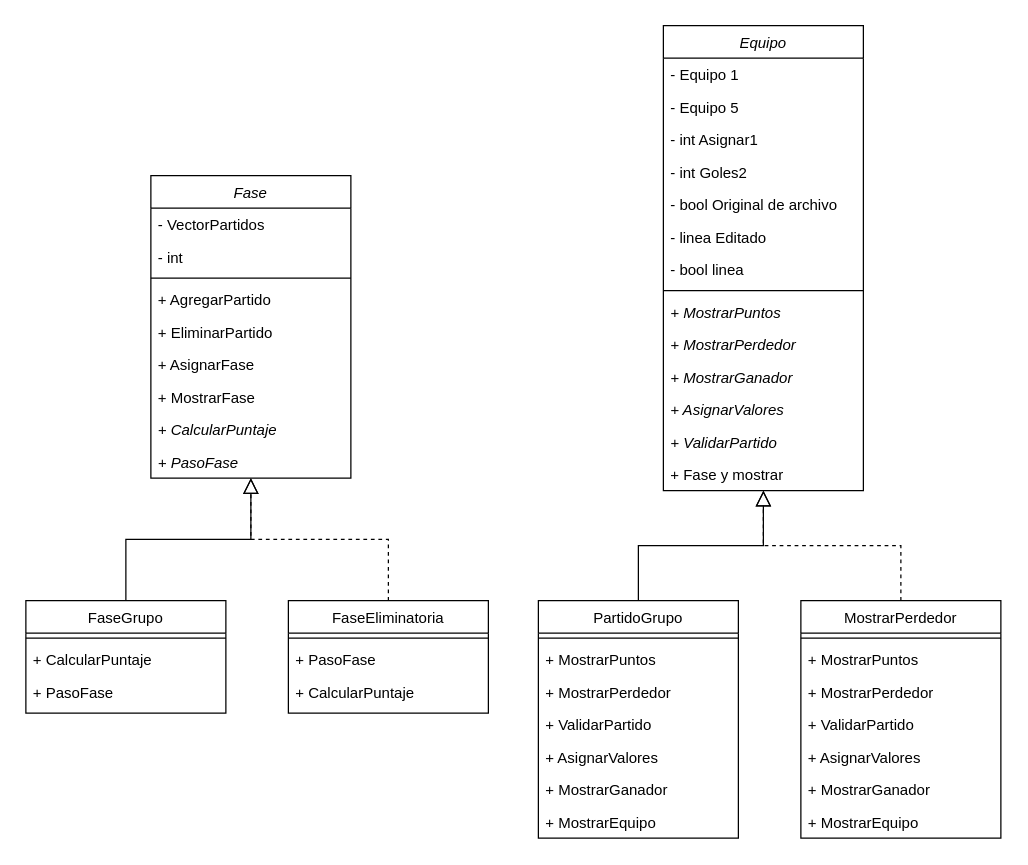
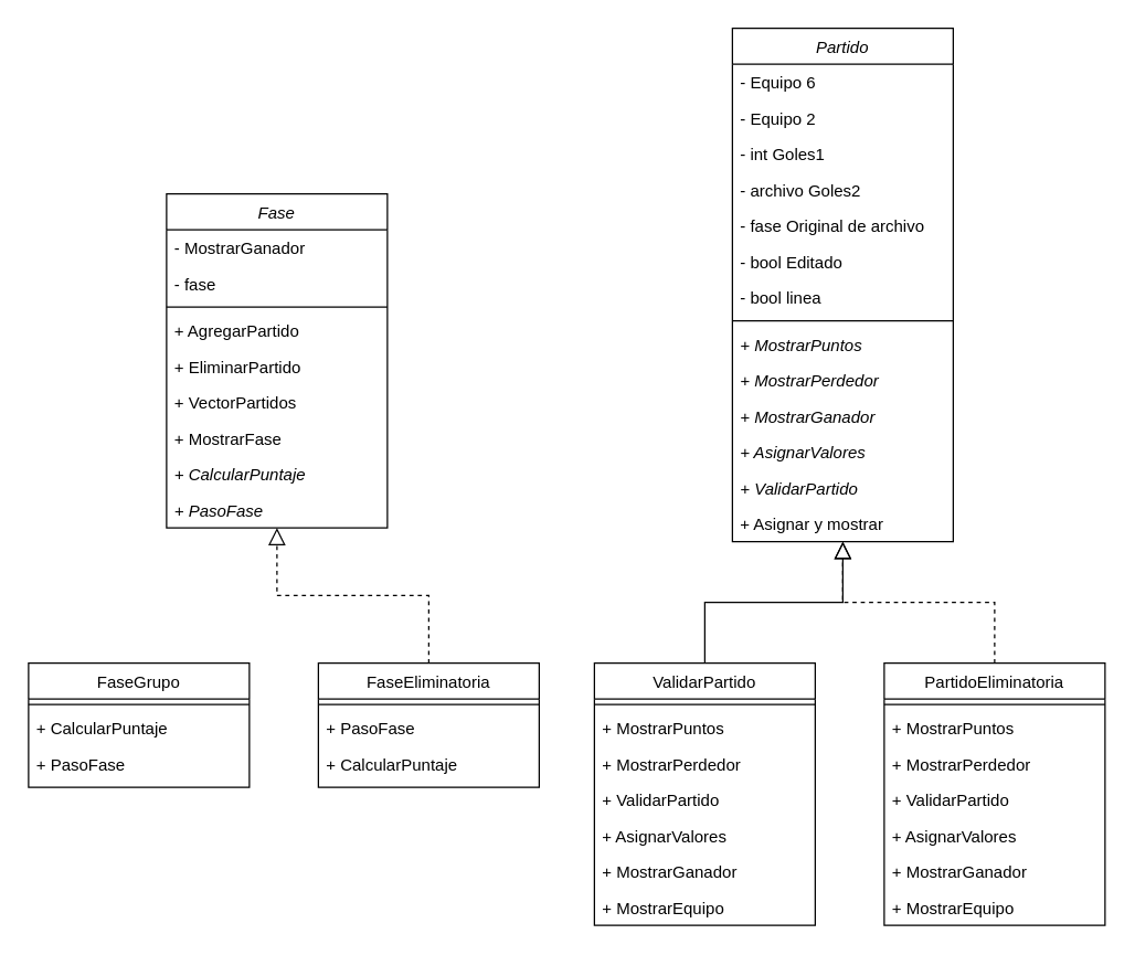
  <mxCell id="0" />
  <mxCell id="1" parent="0" />
  <mxCell id="2" value="Fase" style="swimlane;fontStyle=2;align=center;verticalAlign=top;childLayout=stackLayout;horizontal=1;startSize=26;horizontalStack=0;resizeParent=1;resizeLast=0;collapsible=1;marginBottom=0;rounded=0;shadow=0;strokeWidth=1;" parent="1" vertex="1"><mxGeometry x="120" y="140" width="160" height="242" as="geometry"><mxRectangle x="230" y="140" width="160" height="26" as="alternateBounds" /></mxGeometry></mxCell>
- <mxCell id="3" value="- VectorPartidos" style="text;align=left;verticalAlign=top;spacingLeft=4;spacingRight=4;overflow=hidden;rotatable=0;points=[[0,0.5],[1,0.5]];portConstraint=eastwest;" parent="2" vertex="1"><mxGeometry y="26" width="160" height="26" as="geometry" /></mxCell>
- <mxCell id="4" value="- int" style="text;align=left;verticalAlign=top;spacingLeft=4;spacingRight=4;overflow=hidden;rotatable=0;points=[[0,0.5],[1,0.5]];portConstraint=eastwest;rounded=0;shadow=0;html=0;" parent="2" vertex="1"><mxGeometry y="52" width="160" height="26" as="geometry" /></mxCell>
+ <mxCell id="3" value="- MostrarGanador" style="text;align=left;verticalAlign=top;spacingLeft=4;spacingRight=4;overflow=hidden;rotatable=0;points=[[0,0.5],[1,0.5]];portConstraint=eastwest;" parent="2" vertex="1"><mxGeometry y="26" width="160" height="26" as="geometry" /></mxCell>
+ <mxCell id="4" value="- fase" style="text;align=left;verticalAlign=top;spacingLeft=4;spacingRight=4;overflow=hidden;rotatable=0;points=[[0,0.5],[1,0.5]];portConstraint=eastwest;rounded=0;shadow=0;html=0;" parent="2" vertex="1"><mxGeometry y="52" width="160" height="26" as="geometry" /></mxCell>
  <mxCell id="5" value="" style="line;html=1;strokeWidth=1;align=left;verticalAlign=middle;spacingTop=-1;spacingLeft=3;spacingRight=3;rotatable=0;labelPosition=right;points=[];portConstraint=eastwest;" parent="2" vertex="1"><mxGeometry y="78" width="160" height="8" as="geometry" /></mxCell>
  <mxCell id="6" value="+ AgregarPartido" style="text;align=left;verticalAlign=top;spacingLeft=4;spacingRight=4;overflow=hidden;rotatable=0;points=[[0,0.5],[1,0.5]];portConstraint=eastwest;" parent="2" vertex="1"><mxGeometry y="86" width="160" height="26" as="geometry" /></mxCell>
  <mxCell id="7" value="+ EliminarPartido" style="text;align=left;verticalAlign=top;spacingLeft=4;spacingRight=4;overflow=hidden;rotatable=0;points=[[0,0.5],[1,0.5]];portConstraint=eastwest;" vertex="1" parent="2"><mxGeometry y="112" width="160" height="26" as="geometry" /></mxCell>
- <mxCell id="8" value="+ AsignarFase" style="text;align=left;verticalAlign=top;spacingLeft=4;spacingRight=4;overflow=hidden;rotatable=0;points=[[0,0.5],[1,0.5]];portConstraint=eastwest;" vertex="1" parent="2"><mxGeometry y="138" width="160" height="26" as="geometry" /></mxCell>
+ <mxCell id="8" value="+ VectorPartidos" style="text;align=left;verticalAlign=top;spacingLeft=4;spacingRight=4;overflow=hidden;rotatable=0;points=[[0,0.5],[1,0.5]];portConstraint=eastwest;" vertex="1" parent="2"><mxGeometry y="138" width="160" height="26" as="geometry" /></mxCell>
  <mxCell id="9" value="+ MostrarFase" style="text;align=left;verticalAlign=top;spacingLeft=4;spacingRight=4;overflow=hidden;rotatable=0;points=[[0,0.5],[1,0.5]];portConstraint=eastwest;" vertex="1" parent="2"><mxGeometry y="164" width="160" height="26" as="geometry" /></mxCell>
  <mxCell id="10" value="+ CalcularPuntaje" style="text;align=left;verticalAlign=top;spacingLeft=4;spacingRight=4;overflow=hidden;rotatable=0;points=[[0,0.5],[1,0.5]];portConstraint=eastwest;fontStyle=2" vertex="1" parent="2"><mxGeometry y="190" width="160" height="26" as="geometry" /></mxCell>
  <mxCell id="11" value="+ PasoFase" style="text;align=left;verticalAlign=top;spacingLeft=4;spacingRight=4;overflow=hidden;rotatable=0;points=[[0,0.5],[1,0.5]];portConstraint=eastwest;fontStyle=2" vertex="1" parent="2"><mxGeometry y="216" width="160" height="26" as="geometry" /></mxCell>
  <mxCell id="12" value="FaseGrupo" style="swimlane;fontStyle=0;align=center;verticalAlign=top;childLayout=stackLayout;horizontal=1;startSize=26;horizontalStack=0;resizeParent=1;resizeLast=0;collapsible=1;marginBottom=0;rounded=0;shadow=0;strokeWidth=1;" parent="1" vertex="1"><mxGeometry x="20" y="480" width="160" height="90" as="geometry"><mxRectangle x="130" y="380" width="160" height="26" as="alternateBounds" /></mxGeometry></mxCell>
  <mxCell id="13" value="" style="line;html=1;strokeWidth=1;align=left;verticalAlign=middle;spacingTop=-1;spacingLeft=3;spacingRight=3;rotatable=0;labelPosition=right;points=[];portConstraint=eastwest;" parent="12" vertex="1"><mxGeometry y="26" width="160" height="8" as="geometry" /></mxCell>
  <mxCell id="14" value="+ CalcularPuntaje" style="text;align=left;verticalAlign=top;spacingLeft=4;spacingRight=4;overflow=hidden;rotatable=0;points=[[0,0.5],[1,0.5]];portConstraint=eastwest;fontStyle=0" parent="12" vertex="1"><mxGeometry y="34" width="160" height="26" as="geometry" /></mxCell>
  <mxCell id="15" value="+ PasoFase" style="text;align=left;verticalAlign=top;spacingLeft=4;spacingRight=4;overflow=hidden;rotatable=0;points=[[0,0.5],[1,0.5]];portConstraint=eastwest;" parent="12" vertex="1"><mxGeometry y="60" width="160" height="26" as="geometry" /></mxCell>
- <mxCell id="16" value="" style="endArrow=block;endSize=10;endFill=0;shadow=0;strokeWidth=1;rounded=0;edgeStyle=elbowEdgeStyle;elbow=vertical;" parent="1" source="12" target="2" edge="1"><mxGeometry width="160" relative="1" as="geometry"><mxPoint x="100" y="323" as="sourcePoint" /><mxPoint x="100" y="323" as="targetPoint" /></mxGeometry></mxCell>
  <mxCell id="17" value="FaseEliminatoria&#10;" style="swimlane;fontStyle=0;align=center;verticalAlign=top;childLayout=stackLayout;horizontal=1;startSize=26;horizontalStack=0;resizeParent=1;resizeLast=0;collapsible=1;marginBottom=0;rounded=0;shadow=0;strokeWidth=1;" parent="1" vertex="1"><mxGeometry x="230" y="480" width="160" height="90" as="geometry"><mxRectangle x="340" y="380" width="170" height="26" as="alternateBounds" /></mxGeometry></mxCell>
  <mxCell id="18" value="" style="line;html=1;strokeWidth=1;align=left;verticalAlign=middle;spacingTop=-1;spacingLeft=3;spacingRight=3;rotatable=0;labelPosition=right;points=[];portConstraint=eastwest;" parent="17" vertex="1"><mxGeometry y="26" width="160" height="8" as="geometry" /></mxCell>
  <mxCell id="19" value="+ PasoFase" style="text;align=left;verticalAlign=top;spacingLeft=4;spacingRight=4;overflow=hidden;rotatable=0;points=[[0,0.5],[1,0.5]];portConstraint=eastwest;" vertex="1" parent="17"><mxGeometry y="34" width="160" height="26" as="geometry" /></mxCell>
  <mxCell id="20" value="+ CalcularPuntaje" style="text;align=left;verticalAlign=top;spacingLeft=4;spacingRight=4;overflow=hidden;rotatable=0;points=[[0,0.5],[1,0.5]];portConstraint=eastwest;fontStyle=0" vertex="1" parent="17"><mxGeometry y="60" width="160" height="26" as="geometry" /></mxCell>
  <mxCell id="21" value="" style="endArrow=block;endSize=10;endFill=0;shadow=0;strokeWidth=1;rounded=0;edgeStyle=elbowEdgeStyle;elbow=vertical;dashed=1;" parent="1" source="17" target="2" edge="1"><mxGeometry width="160" relative="1" as="geometry"><mxPoint x="110" y="493" as="sourcePoint" /><mxPoint x="210" y="391" as="targetPoint" /></mxGeometry></mxCell>
- <mxCell id="22" value="Equipo" style="swimlane;fontStyle=2;align=center;verticalAlign=top;childLayout=stackLayout;horizontal=1;startSize=26;horizontalStack=0;resizeParent=1;resizeLast=0;collapsible=1;marginBottom=0;rounded=0;shadow=0;strokeWidth=1;" vertex="1" parent="1"><mxGeometry x="530" y="20" width="160" height="372" as="geometry"><mxRectangle x="230" y="140" width="160" height="26" as="alternateBounds" /></mxGeometry></mxCell>
- <mxCell id="23" value="- Equipo 1" style="text;align=left;verticalAlign=top;spacingLeft=4;spacingRight=4;overflow=hidden;rotatable=0;points=[[0,0.5],[1,0.5]];portConstraint=eastwest;" vertex="1" parent="22"><mxGeometry y="26" width="160" height="26" as="geometry" /></mxCell>
- <mxCell id="24" value="- Equipo 5" style="text;align=left;verticalAlign=top;spacingLeft=4;spacingRight=4;overflow=hidden;rotatable=0;points=[[0,0.5],[1,0.5]];portConstraint=eastwest;rounded=0;shadow=0;html=0;" vertex="1" parent="22"><mxGeometry y="52" width="160" height="26" as="geometry" /></mxCell>
- <mxCell id="25" value="- int Asignar1" style="text;align=left;verticalAlign=top;spacingLeft=4;spacingRight=4;overflow=hidden;rotatable=0;points=[[0,0.5],[1,0.5]];portConstraint=eastwest;fontStyle=0" vertex="1" parent="22"><mxGeometry y="78" width="160" height="26" as="geometry" /></mxCell>
- <mxCell id="26" value="- int Goles2" style="text;align=left;verticalAlign=top;spacingLeft=4;spacingRight=4;overflow=hidden;rotatable=0;points=[[0,0.5],[1,0.5]];portConstraint=eastwest;fontStyle=0" vertex="1" parent="22"><mxGeometry y="104" width="160" height="26" as="geometry" /></mxCell>
- <mxCell id="27" value="- bool Original de archivo" style="text;align=left;verticalAlign=top;spacingLeft=4;spacingRight=4;overflow=hidden;rotatable=0;points=[[0,0.5],[1,0.5]];portConstraint=eastwest;" vertex="1" parent="22"><mxGeometry y="130" width="160" height="26" as="geometry" /></mxCell>
- <mxCell id="28" value="- linea Editado" style="text;align=left;verticalAlign=top;spacingLeft=4;spacingRight=4;overflow=hidden;rotatable=0;points=[[0,0.5],[1,0.5]];portConstraint=eastwest;" vertex="1" parent="22"><mxGeometry y="156" width="160" height="26" as="geometry" /></mxCell>
+ <mxCell id="22" value="Partido" style="swimlane;fontStyle=2;align=center;verticalAlign=top;childLayout=stackLayout;horizontal=1;startSize=26;horizontalStack=0;resizeParent=1;resizeLast=0;collapsible=1;marginBottom=0;rounded=0;shadow=0;strokeWidth=1;" vertex="1" parent="1"><mxGeometry x="530" y="20" width="160" height="372" as="geometry"><mxRectangle x="230" y="140" width="160" height="26" as="alternateBounds" /></mxGeometry></mxCell>
+ <mxCell id="23" value="- Equipo 6" style="text;align=left;verticalAlign=top;spacingLeft=4;spacingRight=4;overflow=hidden;rotatable=0;points=[[0,0.5],[1,0.5]];portConstraint=eastwest;" vertex="1" parent="22"><mxGeometry y="26" width="160" height="26" as="geometry" /></mxCell>
+ <mxCell id="24" value="- Equipo 2" style="text;align=left;verticalAlign=top;spacingLeft=4;spacingRight=4;overflow=hidden;rotatable=0;points=[[0,0.5],[1,0.5]];portConstraint=eastwest;rounded=0;shadow=0;html=0;" vertex="1" parent="22"><mxGeometry y="52" width="160" height="26" as="geometry" /></mxCell>
+ <mxCell id="25" value="- int Goles1" style="text;align=left;verticalAlign=top;spacingLeft=4;spacingRight=4;overflow=hidden;rotatable=0;points=[[0,0.5],[1,0.5]];portConstraint=eastwest;fontStyle=0" vertex="1" parent="22"><mxGeometry y="78" width="160" height="26" as="geometry" /></mxCell>
+ <mxCell id="26" value="- archivo Goles2" style="text;align=left;verticalAlign=top;spacingLeft=4;spacingRight=4;overflow=hidden;rotatable=0;points=[[0,0.5],[1,0.5]];portConstraint=eastwest;fontStyle=0" vertex="1" parent="22"><mxGeometry y="104" width="160" height="26" as="geometry" /></mxCell>
+ <mxCell id="27" value="- fase Original de archivo" style="text;align=left;verticalAlign=top;spacingLeft=4;spacingRight=4;overflow=hidden;rotatable=0;points=[[0,0.5],[1,0.5]];portConstraint=eastwest;" vertex="1" parent="22"><mxGeometry y="130" width="160" height="26" as="geometry" /></mxCell>
+ <mxCell id="28" value="- bool Editado" style="text;align=left;verticalAlign=top;spacingLeft=4;spacingRight=4;overflow=hidden;rotatable=0;points=[[0,0.5],[1,0.5]];portConstraint=eastwest;" vertex="1" parent="22"><mxGeometry y="156" width="160" height="26" as="geometry" /></mxCell>
  <mxCell id="29" value="- bool linea" style="text;align=left;verticalAlign=top;spacingLeft=4;spacingRight=4;overflow=hidden;rotatable=0;points=[[0,0.5],[1,0.5]];portConstraint=eastwest;" vertex="1" parent="22"><mxGeometry y="182" width="160" height="26" as="geometry" /></mxCell>
  <mxCell id="30" value="" style="line;html=1;strokeWidth=1;align=left;verticalAlign=middle;spacingTop=-1;spacingLeft=3;spacingRight=3;rotatable=0;labelPosition=right;points=[];portConstraint=eastwest;" vertex="1" parent="22"><mxGeometry y="208" width="160" height="8" as="geometry" /></mxCell>
  <mxCell id="31" value="+ MostrarPuntos" style="text;align=left;verticalAlign=top;spacingLeft=4;spacingRight=4;overflow=hidden;rotatable=0;points=[[0,0.5],[1,0.5]];portConstraint=eastwest;fontStyle=2" vertex="1" parent="22"><mxGeometry y="216" width="160" height="26" as="geometry" /></mxCell>
  <mxCell id="32" value="+ MostrarPerdedor&#10;" style="text;align=left;verticalAlign=top;spacingLeft=4;spacingRight=4;overflow=hidden;rotatable=0;points=[[0,0.5],[1,0.5]];portConstraint=eastwest;fontStyle=2" vertex="1" parent="22"><mxGeometry y="242" width="160" height="26" as="geometry" /></mxCell>
  <mxCell id="33" value="+ MostrarGanador&#10;" style="text;align=left;verticalAlign=top;spacingLeft=4;spacingRight=4;overflow=hidden;rotatable=0;points=[[0,0.5],[1,0.5]];portConstraint=eastwest;fontStyle=2" vertex="1" parent="22"><mxGeometry y="268" width="160" height="26" as="geometry" /></mxCell>
  <mxCell id="34" value="+ AsignarValores&#10;" style="text;align=left;verticalAlign=top;spacingLeft=4;spacingRight=4;overflow=hidden;rotatable=0;points=[[0,0.5],[1,0.5]];portConstraint=eastwest;fontStyle=2" vertex="1" parent="22"><mxGeometry y="294" width="160" height="26" as="geometry" /></mxCell>
  <mxCell id="35" value="+ ValidarPartido&#10;" style="text;align=left;verticalAlign=top;spacingLeft=4;spacingRight=4;overflow=hidden;rotatable=0;points=[[0,0.5],[1,0.5]];portConstraint=eastwest;fontStyle=2" vertex="1" parent="22"><mxGeometry y="320" width="160" height="26" as="geometry" /></mxCell>
- <mxCell id="36" value="+ Fase y mostrar" style="text;align=left;verticalAlign=top;spacingLeft=4;spacingRight=4;overflow=hidden;rotatable=0;points=[[0,0.5],[1,0.5]];portConstraint=eastwest;fontStyle=0" vertex="1" parent="22"><mxGeometry y="346" width="160" height="26" as="geometry" /></mxCell>
- <mxCell id="37" value="PartidoGrupo" style="swimlane;fontStyle=0;align=center;verticalAlign=top;childLayout=stackLayout;horizontal=1;startSize=26;horizontalStack=0;resizeParent=1;resizeLast=0;collapsible=1;marginBottom=0;rounded=0;shadow=0;strokeWidth=1;" vertex="1" parent="1"><mxGeometry x="430" y="480" width="160" height="190" as="geometry"><mxRectangle x="130" y="380" width="160" height="26" as="alternateBounds" /></mxGeometry></mxCell>
+ <mxCell id="36" value="+ Asignar y mostrar" style="text;align=left;verticalAlign=top;spacingLeft=4;spacingRight=4;overflow=hidden;rotatable=0;points=[[0,0.5],[1,0.5]];portConstraint=eastwest;fontStyle=0" vertex="1" parent="22"><mxGeometry y="346" width="160" height="26" as="geometry" /></mxCell>
+ <mxCell id="37" value="ValidarPartido" style="swimlane;fontStyle=0;align=center;verticalAlign=top;childLayout=stackLayout;horizontal=1;startSize=26;horizontalStack=0;resizeParent=1;resizeLast=0;collapsible=1;marginBottom=0;rounded=0;shadow=0;strokeWidth=1;" vertex="1" parent="1"><mxGeometry x="430" y="480" width="160" height="190" as="geometry"><mxRectangle x="130" y="380" width="160" height="26" as="alternateBounds" /></mxGeometry></mxCell>
  <mxCell id="38" value="" style="line;html=1;strokeWidth=1;align=left;verticalAlign=middle;spacingTop=-1;spacingLeft=3;spacingRight=3;rotatable=0;labelPosition=right;points=[];portConstraint=eastwest;" vertex="1" parent="37"><mxGeometry y="26" width="160" height="8" as="geometry" /></mxCell>
  <mxCell id="39" value="+ MostrarPuntos" style="text;align=left;verticalAlign=top;spacingLeft=4;spacingRight=4;overflow=hidden;rotatable=0;points=[[0,0.5],[1,0.5]];portConstraint=eastwest;fontStyle=0" vertex="1" parent="37"><mxGeometry y="34" width="160" height="26" as="geometry" /></mxCell>
  <mxCell id="40" value="+ MostrarPerdedor&#10;" style="text;align=left;verticalAlign=top;spacingLeft=4;spacingRight=4;overflow=hidden;rotatable=0;points=[[0,0.5],[1,0.5]];portConstraint=eastwest;fontStyle=0" vertex="1" parent="37"><mxGeometry y="60" width="160" height="26" as="geometry" /></mxCell>
  <mxCell id="41" value="+ ValidarPartido&#10;" style="text;align=left;verticalAlign=top;spacingLeft=4;spacingRight=4;overflow=hidden;rotatable=0;points=[[0,0.5],[1,0.5]];portConstraint=eastwest;fontStyle=0" vertex="1" parent="37"><mxGeometry y="86" width="160" height="26" as="geometry" /></mxCell>
  <mxCell id="42" value="+ AsignarValores&#10;" style="text;align=left;verticalAlign=top;spacingLeft=4;spacingRight=4;overflow=hidden;rotatable=0;points=[[0,0.5],[1,0.5]];portConstraint=eastwest;fontStyle=0" vertex="1" parent="37"><mxGeometry y="112" width="160" height="26" as="geometry" /></mxCell>
  <mxCell id="43" value="+ MostrarGanador&#10;" style="text;align=left;verticalAlign=top;spacingLeft=4;spacingRight=4;overflow=hidden;rotatable=0;points=[[0,0.5],[1,0.5]];portConstraint=eastwest;fontStyle=0" vertex="1" parent="37"><mxGeometry y="138" width="160" height="26" as="geometry" /></mxCell>
  <mxCell id="44" value="+ MostrarEquipo" style="text;align=left;verticalAlign=top;spacingLeft=4;spacingRight=4;overflow=hidden;rotatable=0;points=[[0,0.5],[1,0.5]];portConstraint=eastwest;fontStyle=0" vertex="1" parent="37"><mxGeometry y="164" width="160" height="26" as="geometry" /></mxCell>
  <mxCell id="45" value="" style="endArrow=block;endSize=10;endFill=0;shadow=0;strokeWidth=1;rounded=0;edgeStyle=elbowEdgeStyle;elbow=vertical;" edge="1" parent="1" source="37" target="22"><mxGeometry width="160" relative="1" as="geometry"><mxPoint x="510" y="323" as="sourcePoint" /><mxPoint x="510" y="323" as="targetPoint" /></mxGeometry></mxCell>
- <mxCell id="46" value="MostrarPerdedor" style="swimlane;fontStyle=0;align=center;verticalAlign=top;childLayout=stackLayout;horizontal=1;startSize=26;horizontalStack=0;resizeParent=1;resizeLast=0;collapsible=1;marginBottom=0;rounded=0;shadow=0;strokeWidth=1;" vertex="1" parent="1"><mxGeometry x="640" y="480" width="160" height="190" as="geometry"><mxRectangle x="340" y="380" width="170" height="26" as="alternateBounds" /></mxGeometry></mxCell>
+ <mxCell id="46" value="PartidoEliminatoria" style="swimlane;fontStyle=0;align=center;verticalAlign=top;childLayout=stackLayout;horizontal=1;startSize=26;horizontalStack=0;resizeParent=1;resizeLast=0;collapsible=1;marginBottom=0;rounded=0;shadow=0;strokeWidth=1;" vertex="1" parent="1"><mxGeometry x="640" y="480" width="160" height="190" as="geometry"><mxRectangle x="340" y="380" width="170" height="26" as="alternateBounds" /></mxGeometry></mxCell>
  <mxCell id="47" value="" style="line;html=1;strokeWidth=1;align=left;verticalAlign=middle;spacingTop=-1;spacingLeft=3;spacingRight=3;rotatable=0;labelPosition=right;points=[];portConstraint=eastwest;" vertex="1" parent="46"><mxGeometry y="26" width="160" height="8" as="geometry" /></mxCell>
  <mxCell id="48" value="+ MostrarPuntos" style="text;align=left;verticalAlign=top;spacingLeft=4;spacingRight=4;overflow=hidden;rotatable=0;points=[[0,0.5],[1,0.5]];portConstraint=eastwest;fontStyle=0" vertex="1" parent="46"><mxGeometry y="34" width="160" height="26" as="geometry" /></mxCell>
  <mxCell id="49" value="+ MostrarPerdedor&#10;" style="text;align=left;verticalAlign=top;spacingLeft=4;spacingRight=4;overflow=hidden;rotatable=0;points=[[0,0.5],[1,0.5]];portConstraint=eastwest;fontStyle=0" vertex="1" parent="46"><mxGeometry y="60" width="160" height="26" as="geometry" /></mxCell>
  <mxCell id="50" value="+ ValidarPartido&#10;" style="text;align=left;verticalAlign=top;spacingLeft=4;spacingRight=4;overflow=hidden;rotatable=0;points=[[0,0.5],[1,0.5]];portConstraint=eastwest;fontStyle=0" vertex="1" parent="46"><mxGeometry y="86" width="160" height="26" as="geometry" /></mxCell>
  <mxCell id="51" value="+ AsignarValores&#10;" style="text;align=left;verticalAlign=top;spacingLeft=4;spacingRight=4;overflow=hidden;rotatable=0;points=[[0,0.5],[1,0.5]];portConstraint=eastwest;fontStyle=0" vertex="1" parent="46"><mxGeometry y="112" width="160" height="26" as="geometry" /></mxCell>
  <mxCell id="52" value="+ MostrarGanador&#10;" style="text;align=left;verticalAlign=top;spacingLeft=4;spacingRight=4;overflow=hidden;rotatable=0;points=[[0,0.5],[1,0.5]];portConstraint=eastwest;fontStyle=0" vertex="1" parent="46"><mxGeometry y="138" width="160" height="26" as="geometry" /></mxCell>
  <mxCell id="53" value="+ MostrarEquipo&#10;" style="text;align=left;verticalAlign=top;spacingLeft=4;spacingRight=4;overflow=hidden;rotatable=0;points=[[0,0.5],[1,0.5]];portConstraint=eastwest;fontStyle=0" vertex="1" parent="46"><mxGeometry y="164" width="160" height="26" as="geometry" /></mxCell>
  <mxCell id="54" value="" style="endArrow=block;endSize=10;endFill=0;shadow=0;strokeWidth=1;rounded=0;edgeStyle=elbowEdgeStyle;elbow=vertical;dashed=1;" edge="1" parent="1" source="46" target="22"><mxGeometry width="160" relative="1" as="geometry"><mxPoint x="520" y="493" as="sourcePoint" /><mxPoint x="620" y="391" as="targetPoint" /></mxGeometry></mxCell>
